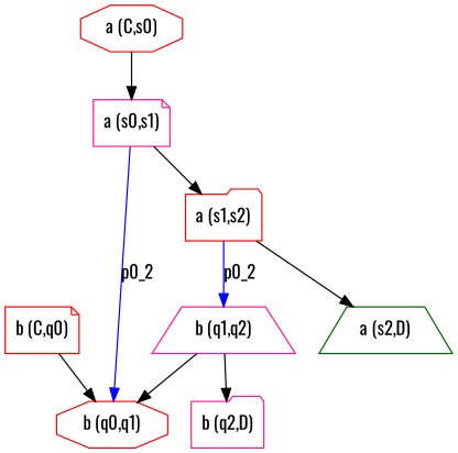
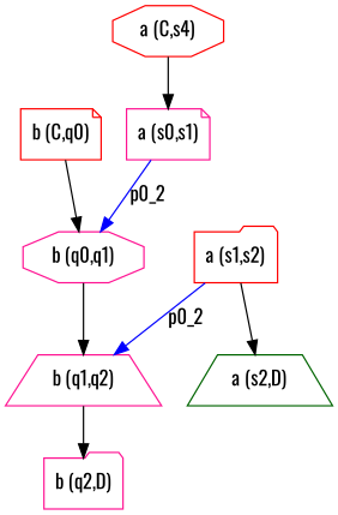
  digraph {
    fontname=Oswald
    node [color=deeppink fontname=Oswald shape=note]
    edge [fontname=Oswald]
    "b (C,q0)" [color=red]
-   "b (q0,q1)" [color=red shape=octagon]
+   "b (q0,q1)" [shape=octagon]
    "b (q1,q2)" [shape=trapezium]
    "b (q2,D)" [shape=folder]
-   "a (C,s0)" [color=red shape=octagon]
+   "a (C,s0)" [color=red shape=octagon label="a (C,s4)"]
    "a (s0,s1)"
    "a (s1,s2)" [color=red shape=folder]
    "a (s2,D)" [color=darkgreen shape=trapezium]
    "b (C,q0)" -> "b (q0,q1)"
-   "b (q1,q2)" -> "b (q0,q1)"
+   "b (q0,q1)" -> "b (q1,q2)"
    "b (q1,q2)" -> "b (q2,D)"
    "a (C,s0)" -> "a (s0,s1)"
    "a (s0,s1)" -> "b (q0,q1)" [color=blue label=p0_2]
-   "a (s0,s1)" -> "a (s1,s2)"
    "a (s1,s2)" -> "b (q1,q2)" [color=blue label=p0_2]
    "a (s1,s2)" -> "a (s2,D)"
  }
